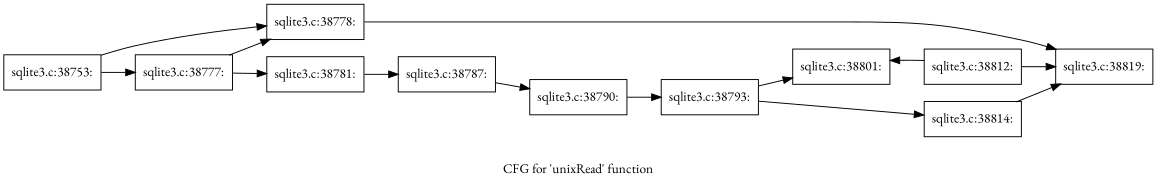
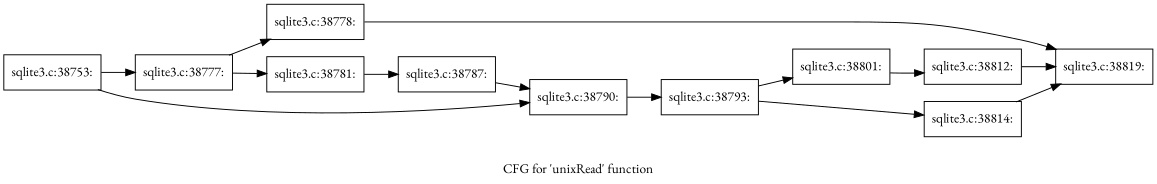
  digraph {
    fontname="EB Garamond"
    label="CFG for 'unixRead' function"
    rankdir=LR
    node [fontname="EB Garamond" shape=record]
    edge [fontname="EB Garamond"]
    n1 [label="{sqlite3.c:38753:}"]
    n2 [label="{sqlite3.c:38777:}"]
    n3 [label="{sqlite3.c:38790:}"]
    n4 [label="{sqlite3.c:38778:}"]
    n5 [label="{sqlite3.c:38781:}"]
    n6 [label="{sqlite3.c:38793:}"]
    n7 [label="{sqlite3.c:38819:}"]
    n8 [label="{sqlite3.c:38787:}"]
    n9 [label="{sqlite3.c:38801:}"]
    n10 [label="{sqlite3.c:38814:}"]
    n11 [label="{sqlite3.c:38812:}"]
    n1 -> n2
-   n1 -> n4
+   n1 -> n3
    n2 -> n4
    n2 -> n5
    n3 -> n6
    n4 -> n7
    n5 -> n8
    n6 -> n9
    n6 -> n10
    n8 -> n3
-   n11 -> n9
+   n9 -> n11
    n10 -> n7
    n11 -> n7
  }
